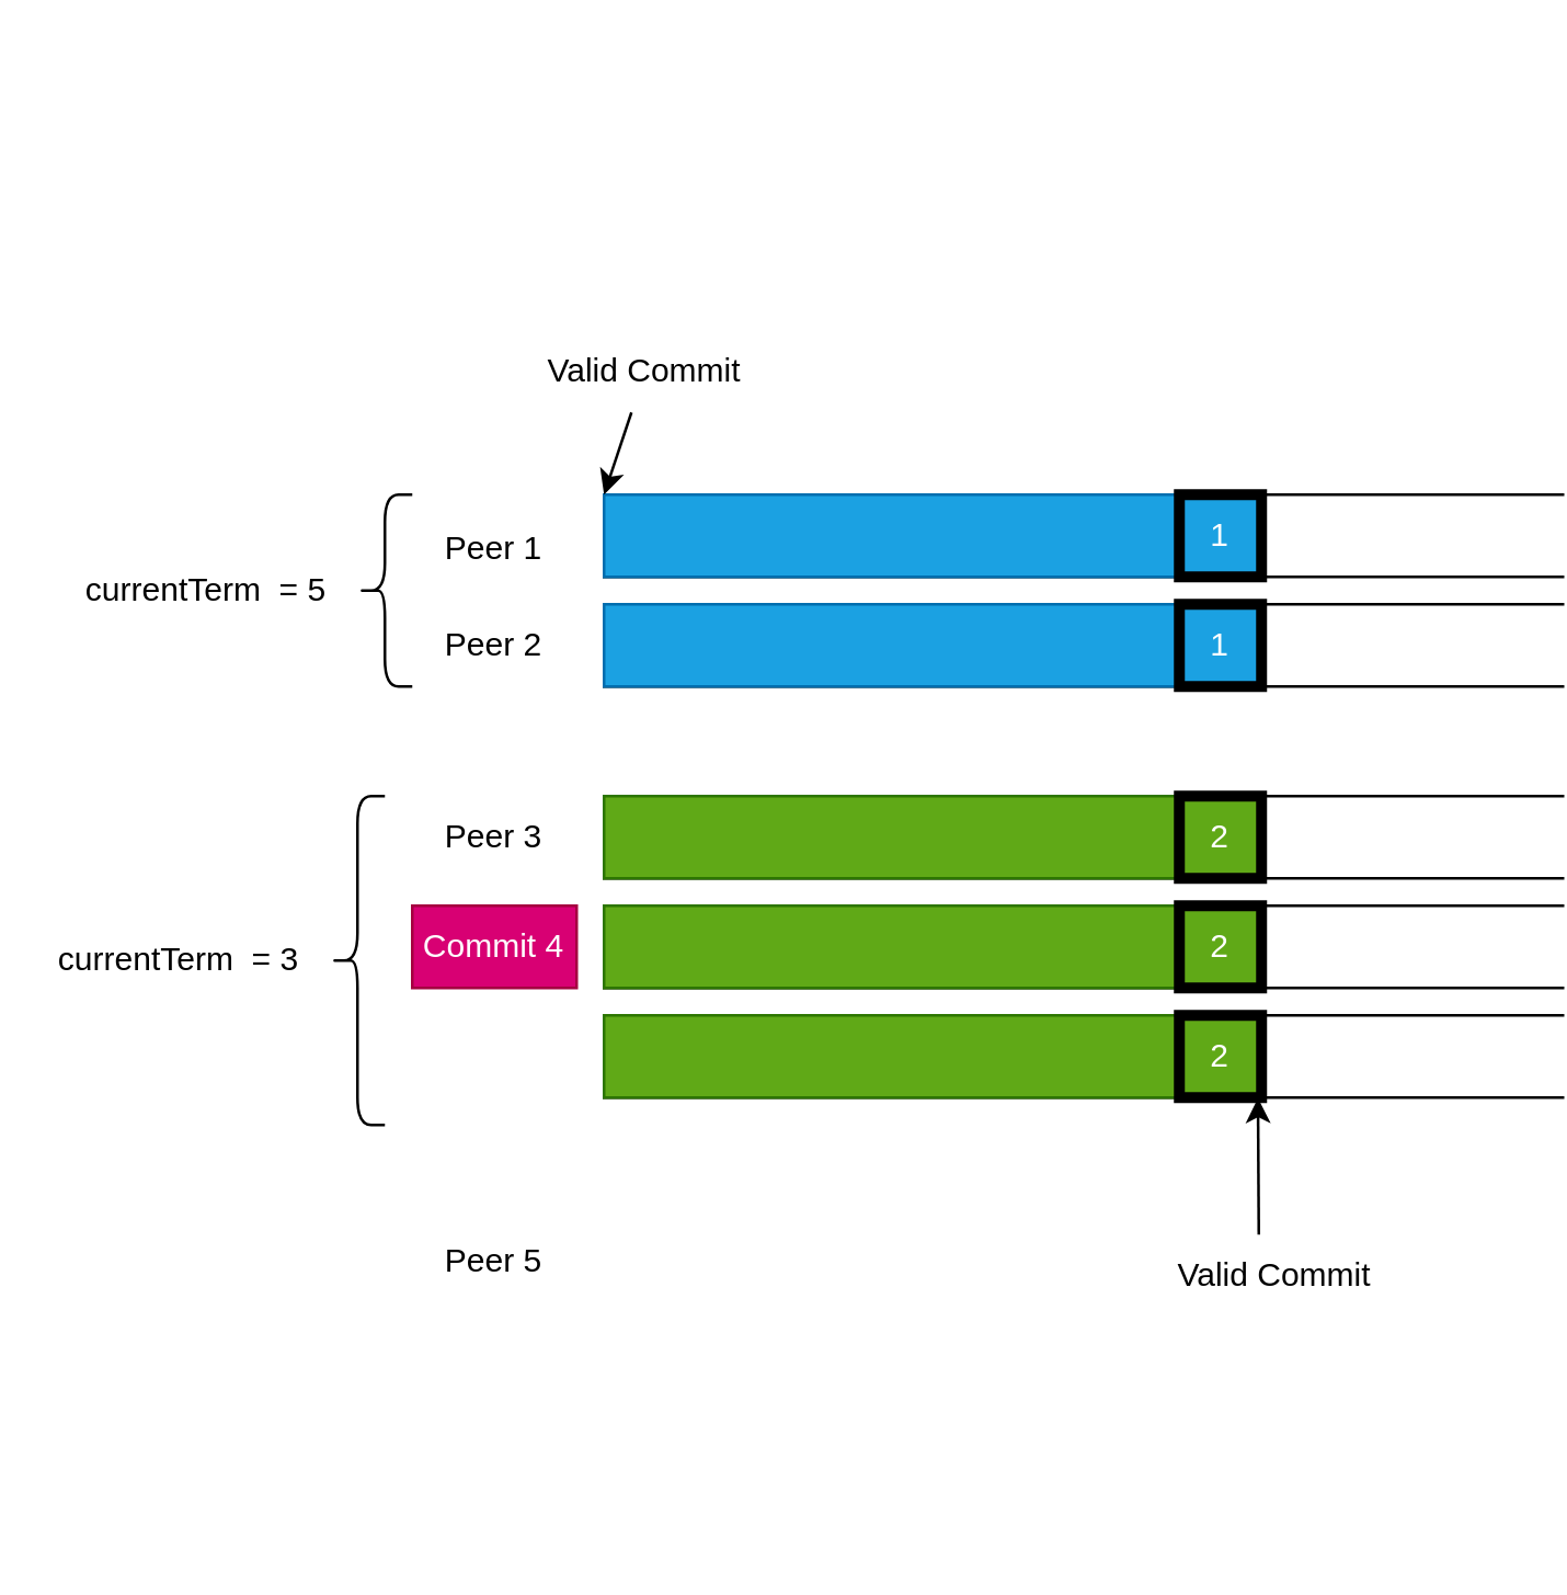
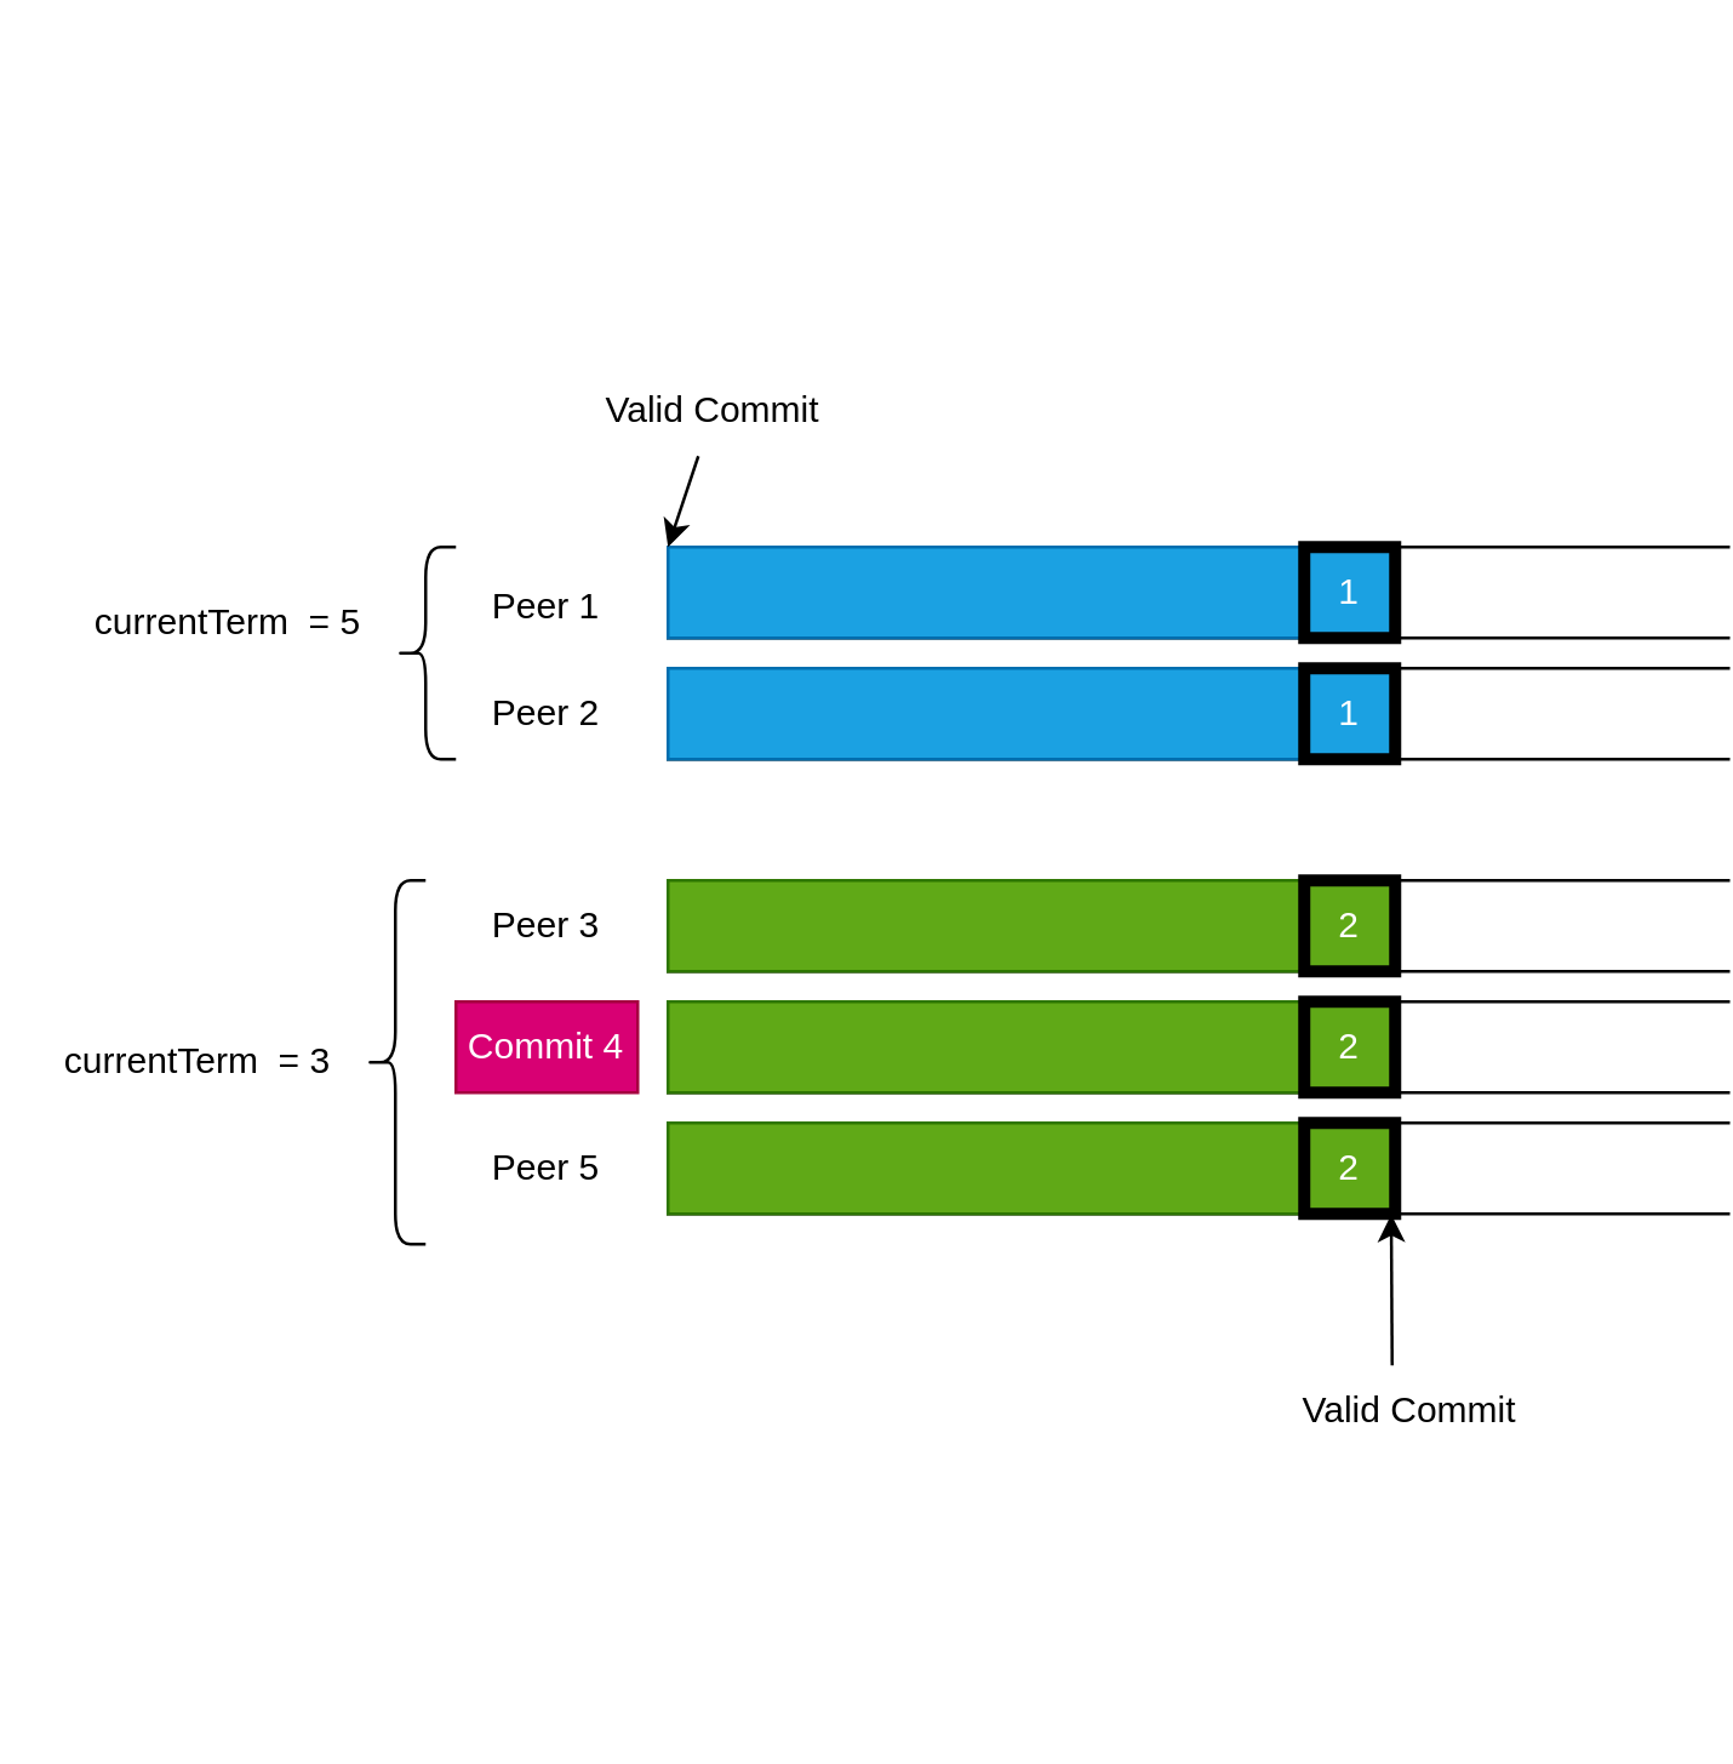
  <mxCell id="0" />
  <mxCell id="1" parent="0" />
  <mxCell id="2" value="" style="shape=partialRectangle;whiteSpace=wrap;html=1;bottom=1;right=1;left=1;top=0;fillColor=none;routingCenterX=-0.5;rotation=90;" parent="1" vertex="1"><mxGeometry x="380" y="20" width="30" height="350" as="geometry" /></mxCell>
  <mxCell id="3" value="" style="shape=partialRectangle;whiteSpace=wrap;html=1;bottom=1;right=1;left=1;top=0;fillColor=none;routingCenterX=-0.5;rotation=90;" parent="1" vertex="1"><mxGeometry x="380" width="30" height="350" as="geometry" y="60" /></mxCell>
  <mxCell id="4" value="" style="shape=partialRectangle;whiteSpace=wrap;html=1;bottom=1;right=1;left=1;top=0;fillColor=none;routingCenterX=-0.5;rotation=90;" parent="1" vertex="1"><mxGeometry x="380" y="130" width="30" height="350" as="geometry" /></mxCell>
  <mxCell id="5" value="" style="shape=partialRectangle;whiteSpace=wrap;html=1;bottom=1;right=1;left=1;top=0;fillColor=none;routingCenterX=-0.5;rotation=90;" parent="1" vertex="1"><mxGeometry x="380" y="170" width="30" height="350" as="geometry" /></mxCell>
  <mxCell id="6" value="" style="shape=partialRectangle;whiteSpace=wrap;html=1;bottom=1;right=1;left=1;top=0;fillColor=none;routingCenterX=-0.5;rotation=90;" parent="1" vertex="1"><mxGeometry x="380" y="210" width="30" height="350" as="geometry" /></mxCell>
  <mxCell id="7" value="" style="rounded=0;whiteSpace=wrap;html=1;fillColor=#60a917;fontColor=#ffffff;strokeColor=#2D7600;" parent="1" vertex="1"><mxGeometry x="220" y="290" width="240" height="30" as="geometry" /></mxCell>
  <mxCell id="8" value="" style="rounded=0;whiteSpace=wrap;html=1;fillColor=#60a917;fontColor=#ffffff;strokeColor=#2D7600;" parent="1" vertex="1"><mxGeometry x="220" y="330" width="240" height="30" as="geometry" /></mxCell>
  <mxCell id="9" value="" style="rounded=0;whiteSpace=wrap;html=1;fillColor=#60a917;fontColor=#ffffff;strokeColor=#2D7600;" parent="1" vertex="1"><mxGeometry x="220" y="370" width="240" height="30" as="geometry" /></mxCell>
  <mxCell id="10" value="" style="rounded=0;whiteSpace=wrap;html=1;fillColor=#1ba1e2;fontColor=#ffffff;strokeColor=#006EAF;" parent="1" vertex="1"><mxGeometry x="220" y="180" width="240" height="30" as="geometry" /></mxCell>
  <mxCell id="11" value="" style="rounded=0;whiteSpace=wrap;html=1;fillColor=#1ba1e2;fontColor=#ffffff;strokeColor=#006EAF;" parent="1" vertex="1"><mxGeometry x="220" y="220" width="240" height="30" as="geometry" /></mxCell>
  <mxCell id="12" value="Peer 1" style="text;html=1;strokeColor=none;fillColor=none;align=center;verticalAlign=middle;whiteSpace=wrap;rounded=0;" parent="1" vertex="1"><mxGeometry x="150" y="190" width="60" height="20" as="geometry" /></mxCell>
  <mxCell id="13" value="Peer 2" style="text;html=1;strokeColor=none;fillColor=none;align=center;verticalAlign=middle;whiteSpace=wrap;rounded=0;" parent="1" vertex="1"><mxGeometry x="150" y="220" width="60" height="30" as="geometry" /></mxCell>
  <mxCell id="14" value="Peer 3" style="text;html=1;strokeColor=none;fillColor=none;align=center;verticalAlign=middle;whiteSpace=wrap;rounded=0;" parent="1" vertex="1"><mxGeometry x="150" y="290" width="60" height="30" as="geometry" /></mxCell>
  <mxCell id="15" value="Commit 4" style="text;html=1;strokeColor=#A50040;fillColor=#d80073;align=center;verticalAlign=middle;whiteSpace=wrap;rounded=0;fontColor=#ffffff;" parent="1" vertex="1"><mxGeometry x="150" y="330" width="60" height="30" as="geometry" /></mxCell>
- <mxCell id="16" value="Peer 5" style="text;html=1;strokeColor=none;fillColor=none;align=center;verticalAlign=middle;whiteSpace=wrap;rounded=0;" parent="1" vertex="1"><mxGeometry x="150" y="445" width="60" height="30" as="geometry" /></mxCell>
+ <mxCell id="16" value="Peer 5" style="text;html=1;strokeColor=none;fillColor=none;align=center;verticalAlign=middle;whiteSpace=wrap;rounded=0;" parent="1" vertex="1"><mxGeometry x="150" y="370" width="60" height="30" as="geometry" /></mxCell>
  <mxCell id="17" value="" style="endArrow=classic;html=1;entryX=1.007;entryY=0.318;entryDx=0;entryDy=0;entryPerimeter=0;" parent="1" target="6" edge="1"><mxGeometry width="50" height="50" relative="1" as="geometry"><mxPoint x="459" y="450" as="sourcePoint" /><mxPoint x="380" y="480" as="targetPoint" /></mxGeometry></mxCell>
  <mxCell id="18" value="Valid Commit" style="text;html=1;strokeColor=none;fillColor=none;align=center;verticalAlign=middle;whiteSpace=wrap;rounded=0;dashed=1;" parent="1" vertex="1"><mxGeometry x="420" y="450" width="90" height="30" as="geometry" /></mxCell>
  <mxCell id="19" value="1" style="rounded=0;whiteSpace=wrap;html=1;fillColor=#1ba1e2;fontColor=#ffffff;strokeColor=#000000;strokeWidth=4;" parent="1" vertex="1"><mxGeometry x="430" y="180" width="30" height="30" as="geometry" /></mxCell>
  <mxCell id="20" value="1" style="rounded=0;whiteSpace=wrap;html=1;fillColor=#1ba1e2;fontColor=#ffffff;strokeColor=#000000;strokeWidth=4;" parent="1" vertex="1"><mxGeometry x="430" y="220" width="30" height="30" as="geometry" /></mxCell>
  <mxCell id="21" value="2" style="rounded=0;whiteSpace=wrap;html=1;fillColor=#60a917;fontColor=#ffffff;strokeColor=#000000;strokeWidth=4;" parent="1" vertex="1"><mxGeometry x="430" y="290" width="30" height="30" as="geometry" /></mxCell>
  <mxCell id="22" value="2" style="rounded=0;whiteSpace=wrap;html=1;fillColor=#60a917;fontColor=#ffffff;strokeColor=#000000;strokeWidth=4;" parent="1" vertex="1"><mxGeometry x="430" y="330" width="30" height="30" as="geometry" /></mxCell>
  <mxCell id="23" value="2" style="rounded=0;whiteSpace=wrap;html=1;fillColor=#60a917;fontColor=#ffffff;strokeColor=#000000;strokeWidth=4;" parent="1" vertex="1"><mxGeometry x="430" y="370" width="30" height="30" as="geometry" /></mxCell>
  <mxCell id="24" value="" style="endArrow=classic;html=1;" parent="1" edge="1" source="25"><mxGeometry width="50" height="50" relative="1" as="geometry"><mxPoint x="219" y="289.79" as="sourcePoint" /><mxPoint x="220" y="180" as="targetPoint" /></mxGeometry></mxCell>
  <mxCell id="25" value="Valid Commit" style="text;html=1;strokeColor=none;fillColor=none;align=center;verticalAlign=middle;whiteSpace=wrap;rounded=0;dashed=1;" parent="1" vertex="1"><mxGeometry x="190" y="120" width="90" height="30" as="geometry" /></mxCell>
  <mxCell id="26" value="" style="shape=curlyBracket;whiteSpace=wrap;html=1;rounded=1;" vertex="1" parent="1"><mxGeometry x="130" y="180" width="20" height="70" as="geometry" /></mxCell>
- <mxCell id="27" value="currentTerm&amp;nbsp; = 5" style="text;html=1;strokeColor=none;fillColor=none;align=center;verticalAlign=middle;whiteSpace=wrap;rounded=0;" vertex="1" parent="1"><mxGeometry x="30" y="200" width="90" height="30" as="geometry" /></mxCell>
+ <mxCell id="27" value="currentTerm&amp;nbsp; = 5" style="text;html=1;strokeColor=none;fillColor=none;align=center;verticalAlign=middle;whiteSpace=wrap;rounded=0;" vertex="1" parent="1"><mxGeometry x="30" y="190" width="90" height="30" as="geometry" /></mxCell>
  <mxCell id="28" value="" style="shape=curlyBracket;whiteSpace=wrap;html=1;rounded=1;" vertex="1" parent="1"><mxGeometry x="120" y="290" width="20" height="120" as="geometry" /></mxCell>
  <mxCell id="29" value="currentTerm&amp;nbsp; = 3" style="text;html=1;strokeColor=none;fillColor=none;align=center;verticalAlign=middle;whiteSpace=wrap;rounded=0;" vertex="1" parent="1"><mxGeometry x="20" y="335" width="90" height="30" as="geometry" /></mxCell>
